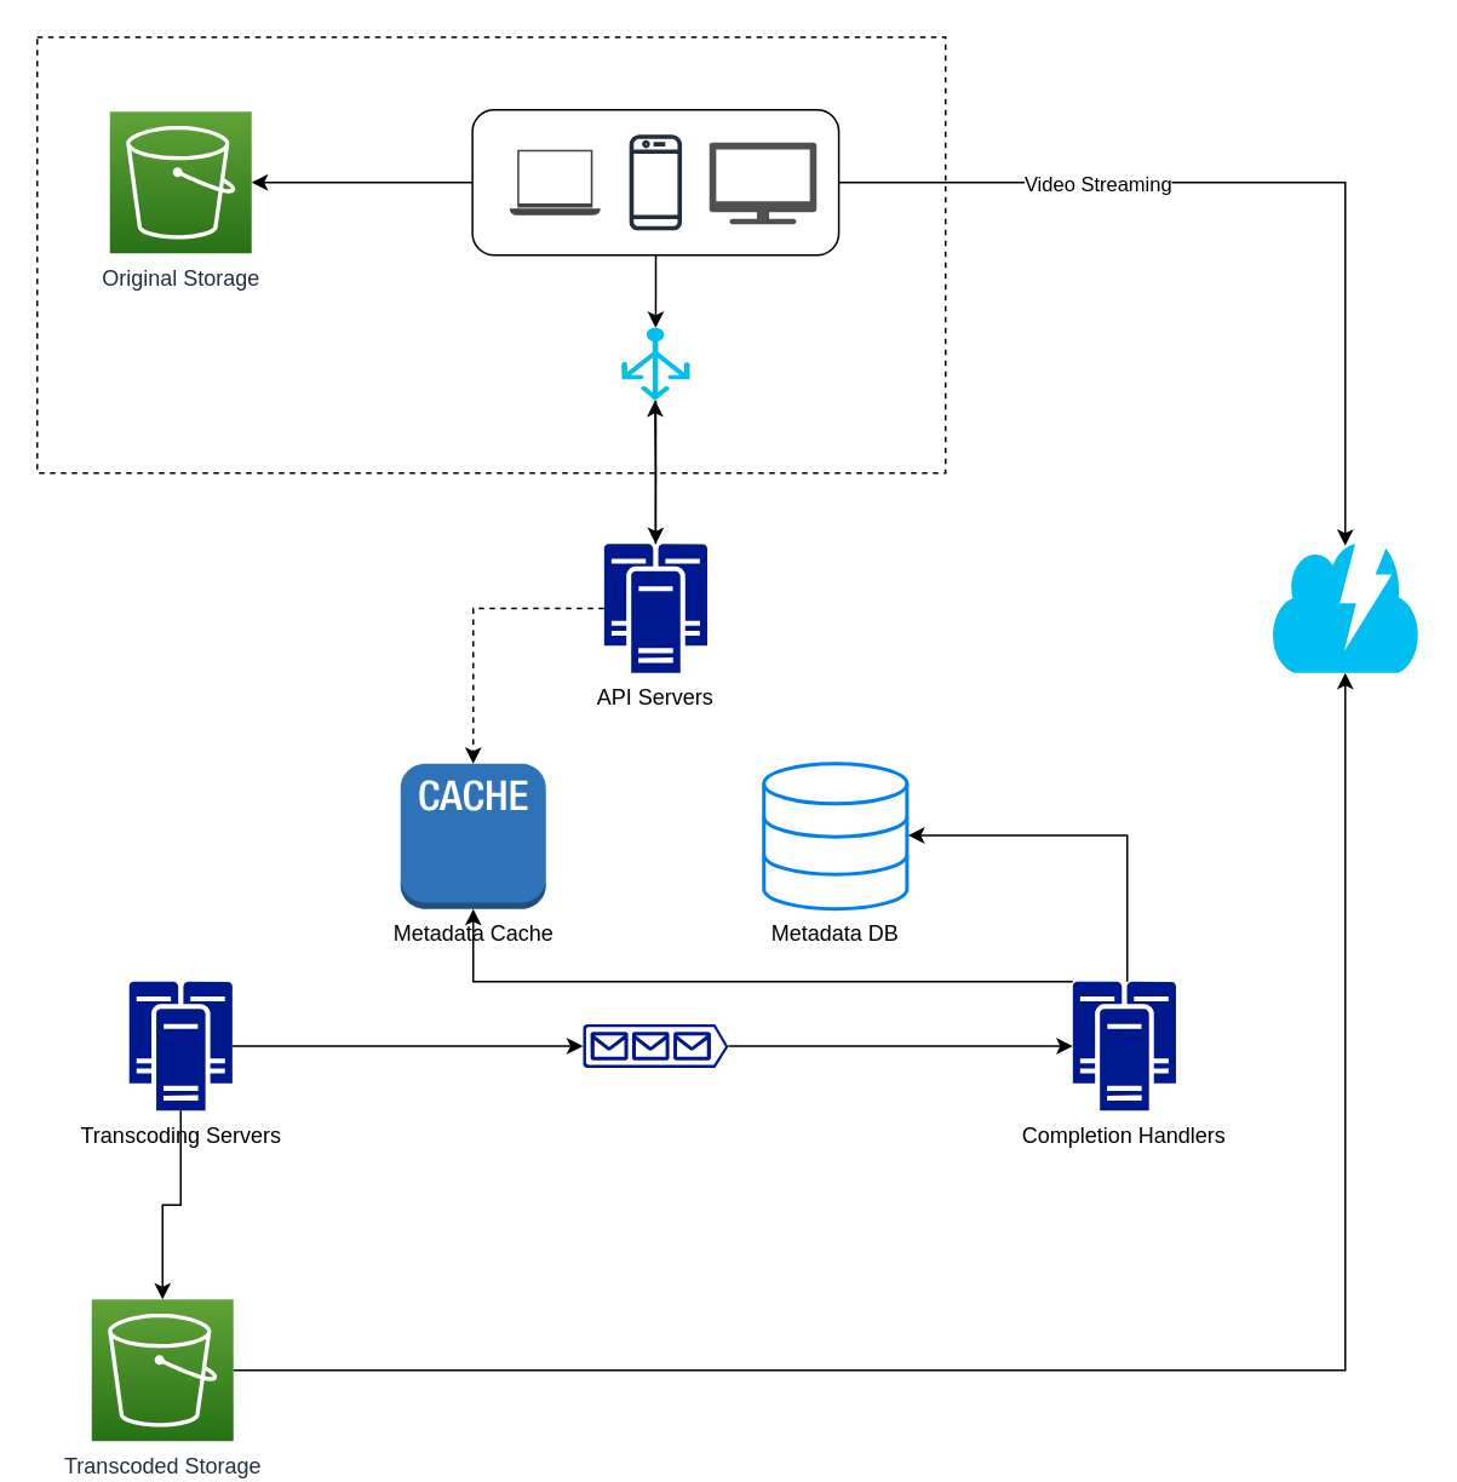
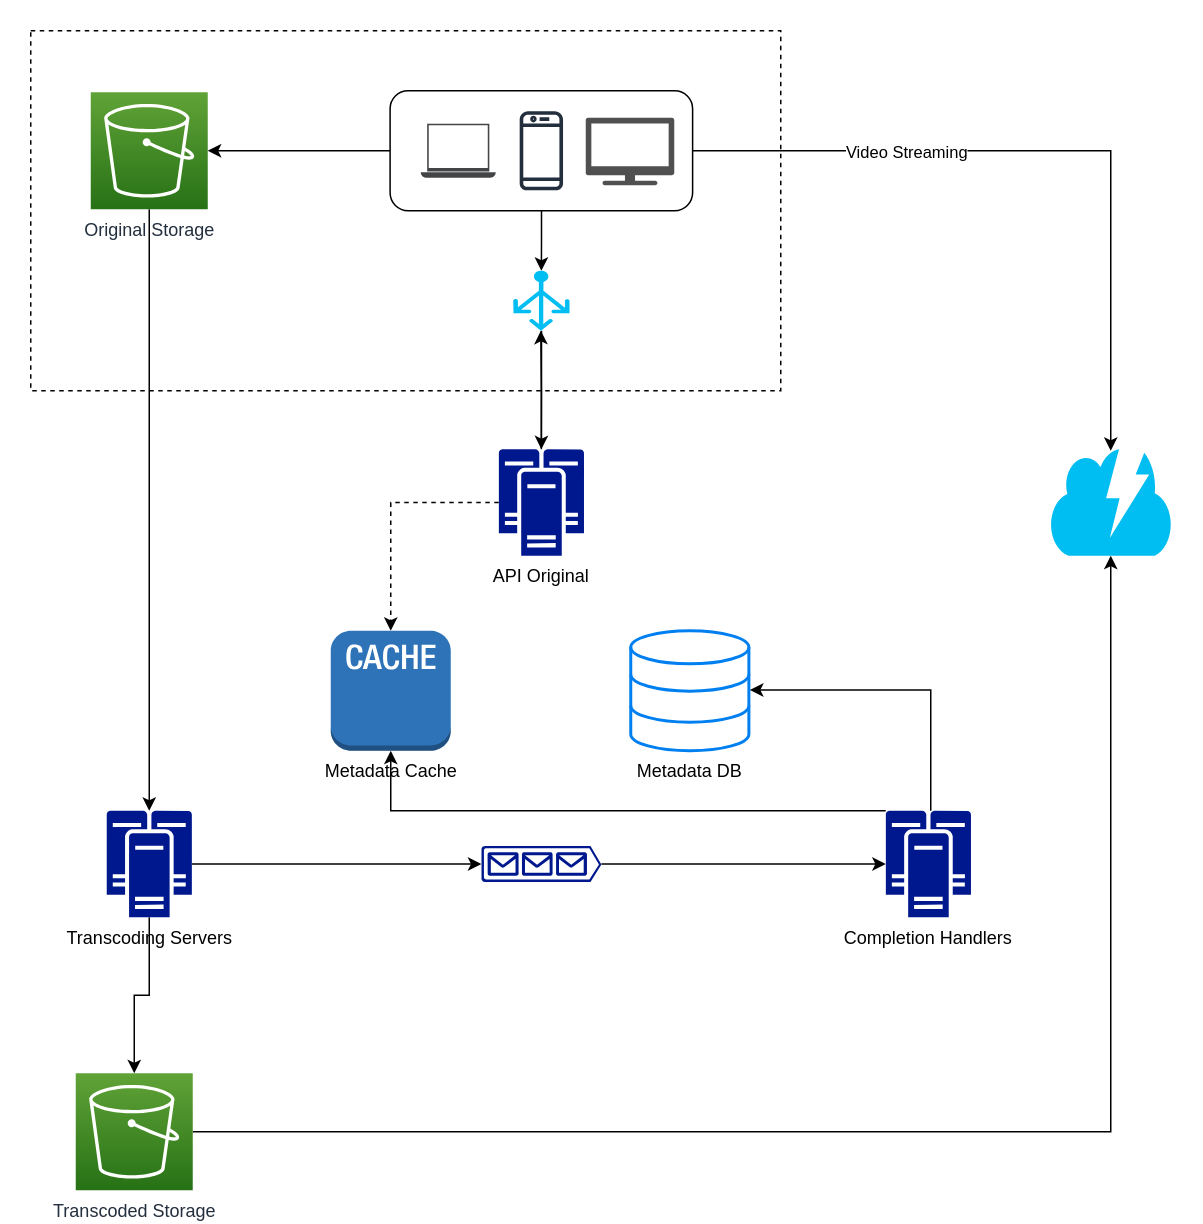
  <mxCell id="0" />
  <mxCell id="1" parent="0" />
  <mxCell id="2" value="" style="rounded=0;whiteSpace=wrap;html=1;dashed=1;" parent="1" vertex="1"><mxGeometry x="20" y="20" width="500" height="240" as="geometry" /></mxCell>
  <mxCell id="3" style="edgeStyle=orthogonalEdgeStyle;rounded=0;orthogonalLoop=1;jettySize=auto;html=1;entryX=0.5;entryY=0;entryDx=0;entryDy=0;entryPerimeter=0;" parent="1" source="7" target="11" edge="1"><mxGeometry relative="1" as="geometry" /></mxCell>
  <mxCell id="4" style="edgeStyle=orthogonalEdgeStyle;rounded=0;orthogonalLoop=1;jettySize=auto;html=1;entryX=1;entryY=0.5;entryDx=0;entryDy=0;entryPerimeter=0;" edge="1" parent="1" source="7" target="21"><mxGeometry relative="1" as="geometry" /></mxCell>
  <mxCell id="5" style="edgeStyle=orthogonalEdgeStyle;rounded=0;orthogonalLoop=1;jettySize=auto;html=1;entryX=0.5;entryY=0.014;entryDx=0;entryDy=0;entryPerimeter=0;" edge="1" parent="1" source="7" target="30"><mxGeometry relative="1" as="geometry" /></mxCell>
  <mxCell id="6" value="Video Streaming" style="edgeLabel;html=1;align=center;verticalAlign=middle;resizable=0;points=[];" vertex="1" connectable="0" parent="5"><mxGeometry x="-0.406" y="1" relative="1" as="geometry"><mxPoint y="1" as="offset" /></mxGeometry></mxCell>
  <mxCell id="7" value="" style="rounded=1;whiteSpace=wrap;html=1;" parent="1" vertex="1"><mxGeometry x="259.57" y="60" width="201.67" height="80" as="geometry" /></mxCell>
  <mxCell id="8" value="" style="sketch=0;outlineConnect=0;fontColor=#232F3E;gradientColor=none;fillColor=#232F3D;strokeColor=none;dashed=0;verticalLabelPosition=bottom;verticalAlign=top;align=center;html=1;fontSize=12;fontStyle=0;aspect=fixed;pointerEvents=1;shape=mxgraph.aws4.mobile_client;" parent="1" vertex="1"><mxGeometry x="345.95" y="72.5" width="28.91" height="55" as="geometry" /></mxCell>
  <mxCell id="9" value="" style="sketch=0;pointerEvents=1;shadow=0;dashed=0;html=1;strokeColor=none;fillColor=#434445;aspect=fixed;labelPosition=center;verticalLabelPosition=bottom;verticalAlign=top;align=center;outlineConnect=0;shape=mxgraph.vvd.laptop;" parent="1" vertex="1"><mxGeometry x="280" y="82" width="50" height="36" as="geometry" /></mxCell>
  <mxCell id="10" style="edgeStyle=orthogonalEdgeStyle;rounded=0;orthogonalLoop=1;jettySize=auto;html=1;entryX=0.5;entryY=0;entryDx=0;entryDy=0;entryPerimeter=0;" edge="1" parent="1" source="11" target="16"><mxGeometry relative="1" as="geometry" /></mxCell>
  <mxCell id="11" value="" style="verticalLabelPosition=bottom;html=1;verticalAlign=top;align=center;strokeColor=none;fillColor=#00BEF2;shape=mxgraph.azure.load_balancer_generic;pointerEvents=1;" parent="1" vertex="1"><mxGeometry x="341.67" y="180" width="37.5" height="40" as="geometry" /></mxCell>
  <mxCell id="12" style="edgeStyle=orthogonalEdgeStyle;rounded=0;orthogonalLoop=1;jettySize=auto;html=1;entryX=0;entryY=0.5;entryDx=0;entryDy=0;entryPerimeter=0;" edge="1" parent="1" source="13" target="26"><mxGeometry relative="1" as="geometry" /></mxCell>
  <mxCell id="13" value="" style="sketch=0;aspect=fixed;pointerEvents=1;shadow=0;dashed=0;html=1;strokeColor=none;labelPosition=center;verticalLabelPosition=bottom;verticalAlign=top;align=center;fillColor=#00188D;shape=mxgraph.azure.queue_generic" parent="1" vertex="1"><mxGeometry x="320.42" y="563.5" width="80" height="24" as="geometry" /></mxCell>
  <mxCell id="14" style="edgeStyle=orthogonalEdgeStyle;rounded=0;orthogonalLoop=1;jettySize=auto;html=1;dashed=1;" edge="1" parent="1" source="16" target="18"><mxGeometry relative="1" as="geometry" /></mxCell>
  <mxCell id="15" style="edgeStyle=orthogonalEdgeStyle;rounded=0;orthogonalLoop=1;jettySize=auto;html=1;entryX=0.49;entryY=1;entryDx=0;entryDy=0;entryPerimeter=0;" edge="1" parent="1" source="16" target="11"><mxGeometry relative="1" as="geometry" /></mxCell>
- <mxCell id="16" value="API Servers" style="sketch=0;aspect=fixed;pointerEvents=1;shadow=0;dashed=0;html=1;strokeColor=none;labelPosition=center;verticalLabelPosition=bottom;verticalAlign=top;align=center;fillColor=#00188D;shape=mxgraph.mscae.enterprise.cluster_server" parent="1" vertex="1"><mxGeometry x="332.02" y="299" width="56.8" height="71" as="geometry" /></mxCell>
+ <mxCell id="16" value="API Original" style="sketch=0;aspect=fixed;pointerEvents=1;shadow=0;dashed=0;html=1;strokeColor=none;labelPosition=center;verticalLabelPosition=bottom;verticalAlign=top;align=center;fillColor=#00188D;shape=mxgraph.mscae.enterprise.cluster_server" parent="1" vertex="1"><mxGeometry x="332.02" y="299" width="56.8" height="71" as="geometry" /></mxCell>
  <mxCell id="17" value="" style="sketch=0;pointerEvents=1;shadow=0;dashed=0;html=1;strokeColor=none;fillColor=#505050;labelPosition=center;verticalLabelPosition=bottom;verticalAlign=top;outlineConnect=0;align=center;shape=mxgraph.office.devices.tv;" parent="1" vertex="1"><mxGeometry x="390" y="78" width="59" height="45" as="geometry" /></mxCell>
  <mxCell id="18" value="Metadata Cache" style="outlineConnect=0;dashed=0;verticalLabelPosition=bottom;verticalAlign=top;align=center;html=1;shape=mxgraph.aws3.cache_node;fillColor=#2E73B8;gradientColor=none;" vertex="1" parent="1"><mxGeometry x="220" y="420" width="80" height="80" as="geometry" /></mxCell>
  <mxCell id="19" value="Metadata DB" style="html=1;verticalLabelPosition=bottom;align=center;labelBackgroundColor=#ffffff;verticalAlign=top;strokeWidth=2;strokeColor=#0080F0;shadow=0;dashed=0;shape=mxgraph.ios7.icons.data;" vertex="1" parent="1"><mxGeometry x="420" y="420" width="78.76" height="80" as="geometry" /></mxCell>
+ <mxCell id="20" style="edgeStyle=orthogonalEdgeStyle;rounded=0;orthogonalLoop=1;jettySize=auto;html=1;entryX=0.5;entryY=0;entryDx=0;entryDy=0;entryPerimeter=0;" edge="1" parent="1" source="21" target="29"><mxGeometry relative="1" as="geometry" /></mxCell>
  <mxCell id="21" value="Original Storage" style="sketch=0;points=[[0,0,0],[0.25,0,0],[0.5,0,0],[0.75,0,0],[1,0,0],[0,1,0],[0.25,1,0],[0.5,1,0],[0.75,1,0],[1,1,0],[0,0.25,0],[0,0.5,0],[0,0.75,0],[1,0.25,0],[1,0.5,0],[1,0.75,0]];outlineConnect=0;fontColor=#232F3E;gradientColor=#60A337;gradientDirection=north;fillColor=#277116;strokeColor=#ffffff;dashed=0;verticalLabelPosition=bottom;verticalAlign=top;align=center;html=1;fontSize=12;fontStyle=0;aspect=fixed;shape=mxgraph.aws4.resourceIcon;resIcon=mxgraph.aws4.s3;" vertex="1" parent="1"><mxGeometry x="60" y="61" width="78" height="78" as="geometry" /></mxCell>
  <mxCell id="22" style="edgeStyle=orthogonalEdgeStyle;rounded=0;orthogonalLoop=1;jettySize=auto;html=1;entryX=0.5;entryY=1;entryDx=0;entryDy=0;entryPerimeter=0;" edge="1" parent="1" source="23" target="30"><mxGeometry relative="1" as="geometry" /></mxCell>
  <mxCell id="23" value="Transcoded Storage" style="sketch=0;points=[[0,0,0],[0.25,0,0],[0.5,0,0],[0.75,0,0],[1,0,0],[0,1,0],[0.25,1,0],[0.5,1,0],[0.75,1,0],[1,1,0],[0,0.25,0],[0,0.5,0],[0,0.75,0],[1,0.25,0],[1,0.5,0],[1,0.75,0]];outlineConnect=0;fontColor=#232F3E;gradientColor=#60A337;gradientDirection=north;fillColor=#277116;strokeColor=#ffffff;dashed=0;verticalLabelPosition=bottom;verticalAlign=top;align=center;html=1;fontSize=12;fontStyle=0;aspect=fixed;shape=mxgraph.aws4.resourceIcon;resIcon=mxgraph.aws4.s3;" vertex="1" parent="1"><mxGeometry x="50" y="715" width="78" height="78" as="geometry" /></mxCell>
  <mxCell id="24" style="edgeStyle=orthogonalEdgeStyle;rounded=0;orthogonalLoop=1;jettySize=auto;html=1;entryX=1.009;entryY=0.494;entryDx=0;entryDy=0;entryPerimeter=0;" edge="1" parent="1" source="26" target="19"><mxGeometry relative="1" as="geometry"><Array as="points"><mxPoint x="620" y="460" /></Array></mxGeometry></mxCell>
  <mxCell id="25" style="edgeStyle=orthogonalEdgeStyle;rounded=0;orthogonalLoop=1;jettySize=auto;html=1;" edge="1" parent="1" source="26" target="18"><mxGeometry relative="1" as="geometry"><Array as="points"><mxPoint x="260" y="540" /></Array></mxGeometry></mxCell>
  <mxCell id="26" value="Completion Handlers" style="sketch=0;aspect=fixed;pointerEvents=1;shadow=0;dashed=0;html=1;strokeColor=none;labelPosition=center;verticalLabelPosition=bottom;verticalAlign=top;align=center;fillColor=#00188D;shape=mxgraph.mscae.enterprise.cluster_server" vertex="1" parent="1"><mxGeometry x="590" y="540" width="56.8" height="71" as="geometry" /></mxCell>
  <mxCell id="27" style="edgeStyle=orthogonalEdgeStyle;rounded=0;orthogonalLoop=1;jettySize=auto;html=1;entryX=0;entryY=0.5;entryDx=0;entryDy=0;entryPerimeter=0;" edge="1" parent="1" source="29" target="13"><mxGeometry relative="1" as="geometry" /></mxCell>
  <mxCell id="28" style="edgeStyle=orthogonalEdgeStyle;rounded=0;orthogonalLoop=1;jettySize=auto;html=1;entryX=0.5;entryY=0;entryDx=0;entryDy=0;entryPerimeter=0;" edge="1" parent="1" source="29" target="23"><mxGeometry relative="1" as="geometry" /></mxCell>
  <mxCell id="29" value="Transcoding Servers" style="sketch=0;aspect=fixed;pointerEvents=1;shadow=0;dashed=0;html=1;strokeColor=none;labelPosition=center;verticalLabelPosition=bottom;verticalAlign=top;align=center;fillColor=#00188D;shape=mxgraph.mscae.enterprise.cluster_server" vertex="1" parent="1"><mxGeometry x="70.6" y="540" width="56.8" height="71" as="geometry" /></mxCell>
  <mxCell id="30" value="" style="verticalLabelPosition=bottom;html=1;verticalAlign=top;align=center;strokeColor=none;fillColor=#00BEF2;shape=mxgraph.azure.content_delivery_network;" vertex="1" parent="1"><mxGeometry x="700" y="299" width="80" height="71" as="geometry" /></mxCell>
